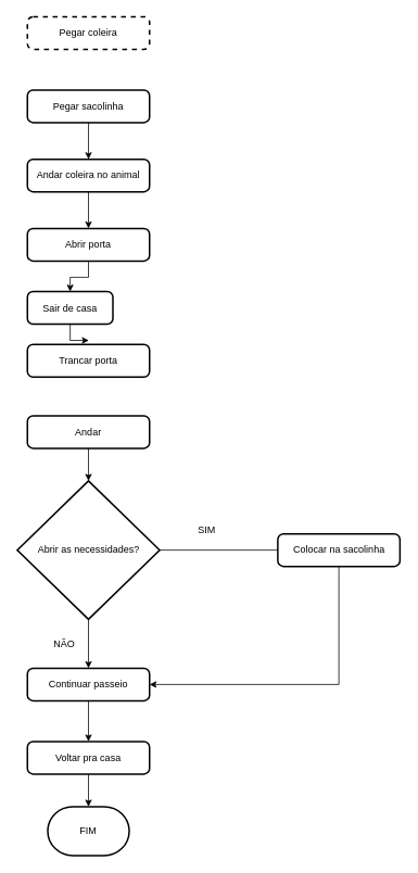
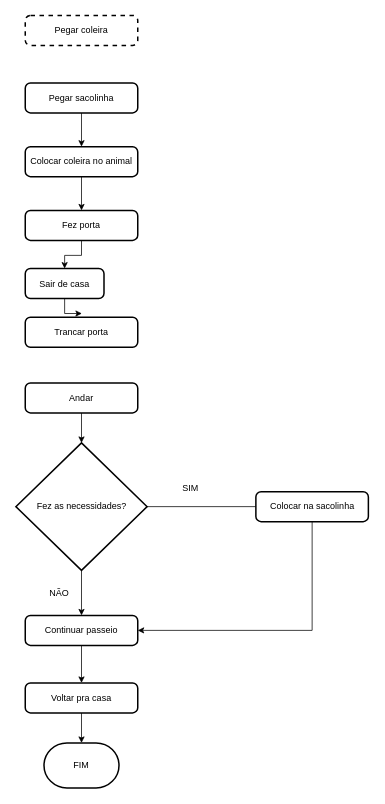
  <mxCell id="0" />
  <mxCell id="1" parent="0" />
  <mxCell id="2" value="Pegar coleira" style="rounded=1;whiteSpace=wrap;html=1;absoluteArcSize=1;arcSize=14;strokeWidth=2;dashed=1;" parent="1" vertex="1"><mxGeometry x="33" y="20" width="150" height="40" as="geometry" /></mxCell>
  <mxCell id="3" style="edgeStyle=orthogonalEdgeStyle;rounded=0;orthogonalLoop=1;jettySize=auto;html=1;entryX=0.5;entryY=0;entryDx=0;entryDy=0;" edge="1" parent="1" source="4" target="23"><mxGeometry relative="1" as="geometry" /></mxCell>
- <mxCell id="4" value="Abrir as necessidades?" style="strokeWidth=2;html=1;shape=mxgraph.flowchart.decision;whiteSpace=wrap;" parent="1" vertex="1"><mxGeometry x="20.5" y="590" width="175" height="170" as="geometry" /></mxCell>
+ <mxCell id="4" value="Fez as necessidades?" style="strokeWidth=2;html=1;shape=mxgraph.flowchart.decision;whiteSpace=wrap;" parent="1" vertex="1"><mxGeometry x="20.5" y="590" width="175" height="170" as="geometry" /></mxCell>
  <mxCell id="5" value="SIM" style="text;html=1;align=center;verticalAlign=middle;resizable=0;points=[];autosize=1;strokeColor=none;fillColor=none;" parent="1" vertex="1"><mxGeometry x="233" y="640" width="40" height="20" as="geometry" /></mxCell>
  <mxCell id="6" value="FIM" style="strokeWidth=2;html=1;shape=mxgraph.flowchart.terminator;whiteSpace=wrap;" parent="1" vertex="1"><mxGeometry x="58" y="990" width="100" height="60" as="geometry" /></mxCell>
  <mxCell id="7" value="NÃO" style="text;html=1;align=center;verticalAlign=middle;resizable=0;points=[];autosize=1;strokeColor=none;fillColor=none;" parent="1" vertex="1"><mxGeometry x="58" y="780" width="40" height="20" as="geometry" /></mxCell>
  <mxCell id="8" style="edgeStyle=orthogonalEdgeStyle;rounded=0;orthogonalLoop=1;jettySize=auto;html=1;entryX=0.5;entryY=0;entryDx=0;entryDy=0;" edge="1" parent="1" source="9"><mxGeometry relative="1" as="geometry"><mxPoint x="108" y="417.5" as="targetPoint" /></mxGeometry></mxCell>
  <mxCell id="9" value="Sair de casa" style="rounded=1;whiteSpace=wrap;html=1;absoluteArcSize=1;arcSize=14;strokeWidth=2;" parent="1" vertex="1"><mxGeometry x="33" y="357.5" width="105" height="40" as="geometry" /></mxCell>
  <mxCell id="10" style="edgeStyle=orthogonalEdgeStyle;rounded=0;orthogonalLoop=1;jettySize=auto;html=1;entryX=0.5;entryY=0;entryDx=0;entryDy=0;" edge="1" parent="1" source="11" target="9"><mxGeometry relative="1" as="geometry" /></mxCell>
- <mxCell id="11" value="Abrir porta" style="rounded=1;whiteSpace=wrap;html=1;absoluteArcSize=1;arcSize=14;strokeWidth=2;" parent="1" vertex="1"><mxGeometry x="33" y="280" width="150" height="40" as="geometry" /></mxCell>
+ <mxCell id="11" value="Fez porta" style="rounded=1;whiteSpace=wrap;html=1;absoluteArcSize=1;arcSize=14;strokeWidth=2;" parent="1" vertex="1"><mxGeometry x="33" y="280" width="150" height="40" as="geometry" /></mxCell>
  <mxCell id="12" value="Trancar porta" style="rounded=1;whiteSpace=wrap;html=1;absoluteArcSize=1;arcSize=14;strokeWidth=2;" parent="1" vertex="1"><mxGeometry x="33" y="422.5" width="150" height="40" as="geometry" /></mxCell>
  <mxCell id="13" style="edgeStyle=orthogonalEdgeStyle;rounded=0;orthogonalLoop=1;jettySize=auto;html=1;entryX=0.5;entryY=0;entryDx=0;entryDy=0;" edge="1" parent="1" source="14" target="16"><mxGeometry relative="1" as="geometry"><mxPoint x="108" y="190" as="targetPoint" /></mxGeometry></mxCell>
  <mxCell id="14" value="Pegar sacolinha" style="rounded=1;whiteSpace=wrap;html=1;absoluteArcSize=1;arcSize=14;strokeWidth=2;" parent="1" vertex="1"><mxGeometry x="33" y="110" width="150" height="40" as="geometry" /></mxCell>
  <mxCell id="15" style="edgeStyle=orthogonalEdgeStyle;rounded=0;orthogonalLoop=1;jettySize=auto;html=1;entryX=0.5;entryY=0;entryDx=0;entryDy=0;" edge="1" parent="1" source="16" target="11"><mxGeometry relative="1" as="geometry" /></mxCell>
- <mxCell id="16" value="Andar coleira no animal" style="rounded=1;whiteSpace=wrap;html=1;absoluteArcSize=1;arcSize=14;strokeWidth=2;" parent="1" vertex="1"><mxGeometry x="33" y="195" width="150" height="40" as="geometry" /></mxCell>
+ <mxCell id="16" value="Colocar coleira no animal" style="rounded=1;whiteSpace=wrap;html=1;absoluteArcSize=1;arcSize=14;strokeWidth=2;" parent="1" vertex="1"><mxGeometry x="33" y="195" width="150" height="40" as="geometry" /></mxCell>
  <mxCell id="17" style="edgeStyle=orthogonalEdgeStyle;rounded=0;orthogonalLoop=1;jettySize=auto;html=1;entryX=0.5;entryY=0;entryDx=0;entryDy=0;entryPerimeter=0;" edge="1" parent="1" source="18" target="4"><mxGeometry relative="1" as="geometry" /></mxCell>
  <mxCell id="18" value="Andar" style="rounded=1;whiteSpace=wrap;html=1;absoluteArcSize=1;arcSize=14;strokeWidth=2;" vertex="1" parent="1"><mxGeometry x="33" y="510" width="150" height="40" as="geometry" /></mxCell>
  <mxCell id="19" style="edgeStyle=orthogonalEdgeStyle;rounded=0;orthogonalLoop=1;jettySize=auto;html=1;entryX=1;entryY=0.5;entryDx=0;entryDy=0;" edge="1" parent="1" source="20" target="23"><mxGeometry relative="1" as="geometry"><Array as="points"><mxPoint x="416" y="840" /></Array></mxGeometry></mxCell>
  <mxCell id="20" value="Colocar na sacolinha" style="rounded=1;whiteSpace=wrap;html=1;absoluteArcSize=1;arcSize=14;strokeWidth=2;" vertex="1" parent="1"><mxGeometry x="340.5" y="655" width="150" height="40" as="geometry" /></mxCell>
  <mxCell id="21" value="" style="edgeStyle=orthogonalEdgeStyle;rounded=0;orthogonalLoop=1;jettySize=auto;html=1;endArrow=none;" edge="1" parent="1" source="4" target="20"><mxGeometry relative="1" as="geometry"><mxPoint x="423" y="675" as="targetPoint" /><mxPoint x="195.5" y="675" as="sourcePoint" /></mxGeometry></mxCell>
  <mxCell id="22" style="edgeStyle=orthogonalEdgeStyle;rounded=0;orthogonalLoop=1;jettySize=auto;html=1;entryX=0.5;entryY=0;entryDx=0;entryDy=0;" edge="1" parent="1" source="23" target="25"><mxGeometry relative="1" as="geometry" /></mxCell>
  <mxCell id="23" value="Continuar passeio" style="rounded=1;whiteSpace=wrap;html=1;absoluteArcSize=1;arcSize=14;strokeWidth=2;" vertex="1" parent="1"><mxGeometry x="33" y="820" width="150" height="40" as="geometry" /></mxCell>
  <mxCell id="24" style="edgeStyle=orthogonalEdgeStyle;rounded=0;orthogonalLoop=1;jettySize=auto;html=1;entryX=0.5;entryY=0;entryDx=0;entryDy=0;entryPerimeter=0;" edge="1" parent="1" source="25" target="6"><mxGeometry relative="1" as="geometry" /></mxCell>
  <mxCell id="25" value="Voltar pra casa" style="rounded=1;whiteSpace=wrap;html=1;absoluteArcSize=1;arcSize=14;strokeWidth=2;" vertex="1" parent="1"><mxGeometry x="33" y="910" width="150" height="40" as="geometry" /></mxCell>
